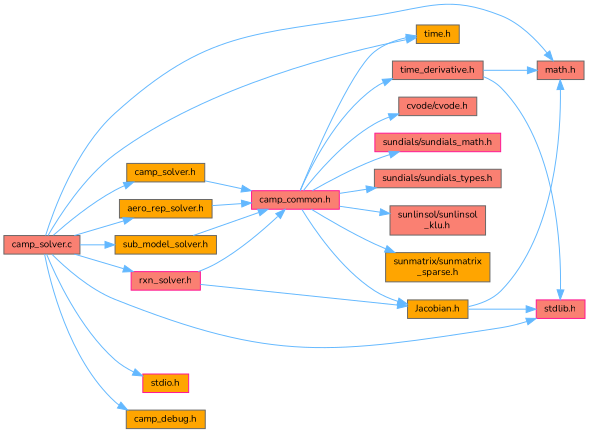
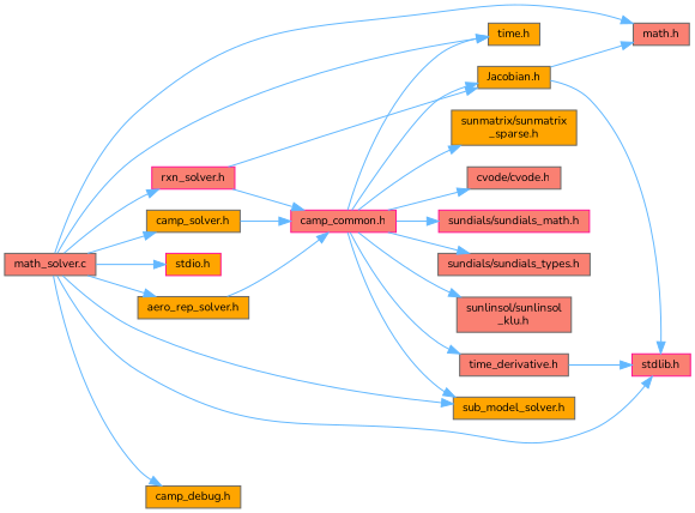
  digraph {
    fontname=Nunito
    rankdir=LR
    node [color=gray40 fillcolor=salmon fontname=Nunito fontsize=10 shape=box style=filled]
    edge [color=steelblue1 fontname=Nunito fontsize=10 labelfontname=Helvetica labelfontsize=10 style=solid]
-   n1 [fontcolor=black height=0.2 label="camp_solver.c" width=0.4]
+   n1 [fontcolor=black height=0.2 label="math_solver.c" width=0.4]
    n2 [fillcolor=orange height=0.2 label="camp_solver.h" width=0.4]
    n3 [fillcolor=orange height=0.2 label="time.h" width=0.4]
    n4 [height=0.2 label="math.h" width=0.4]
    n5 [color=deeppink height=0.2 label="stdlib.h" width=0.4]
    n6 [color=deeppink fillcolor=orange height=0.2 label="stdio.h" width=0.4]
    n7 [fillcolor=orange height=0.2 label="aero_rep_solver.h" width=0.4]
    n8 [color=deeppink height=0.2 label="rxn_solver.h" width=0.4]
    n9 [fillcolor=orange height=0.2 label="sub_model_solver.h" width=0.4]
    n10 [fillcolor=orange height=0.2 label="camp_debug.h" width=0.4]
    n11 [color=deeppink height=0.2 label="camp_common.h" width=0.4]
    n12 [fillcolor=orange height=0.2 label="Jacobian.h" width=0.4]
    n13 [height=0.2 label="time_derivative.h" width=0.4]
    n14 [height=0.2 label="cvode/cvode.h" width=0.4]
    n15 [color=deeppink height=0.2 label="sundials/sundials_math.h" width=0.4]
    n16 [height=0.2 label="sundials/sundials_types.h" width=0.4]
    n17 [height=0.2 label="sunlinsol/sunlinsol\l_klu.h" width=0.4]
    n18 [fillcolor=orange height=0.2 label="sunmatrix/sunmatrix\l_sparse.h" width=0.4]
    n1 -> n2
    n1 -> n3
    n1 -> n4
    n1 -> n5
    n1 -> n6
    n1 -> n7
    n1 -> n8
    n1 -> n9
    n1 -> n10
    n2 -> n11
    n7 -> n11
    n8 -> n11
    n8 -> n12
-   n9 -> n11
+   n11 -> n9
    n11 -> n3
    n11 -> n12
    n11 -> n13
    n11 -> n14
    n11 -> n15
    n11 -> n16
    n11 -> n17
    n11 -> n18
    n12 -> n4
    n12 -> n5
-   n13 -> n4
    n13 -> n5
  }
